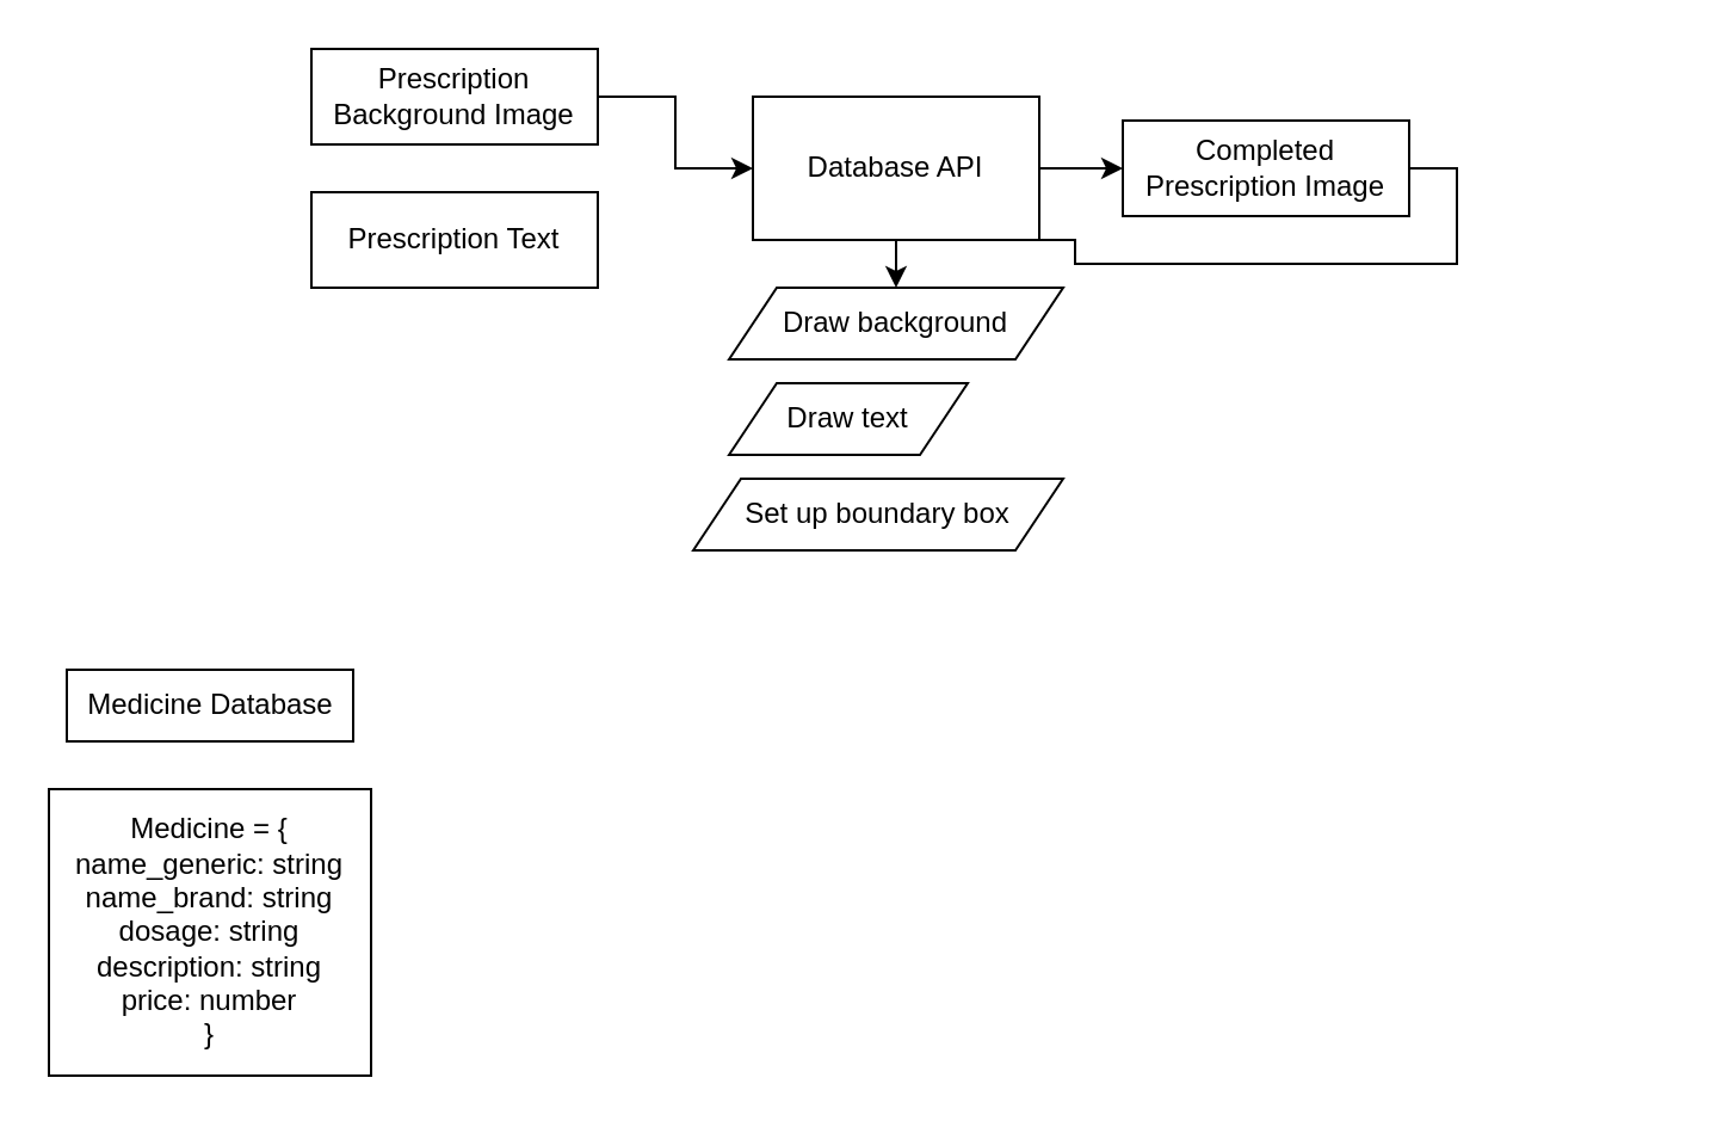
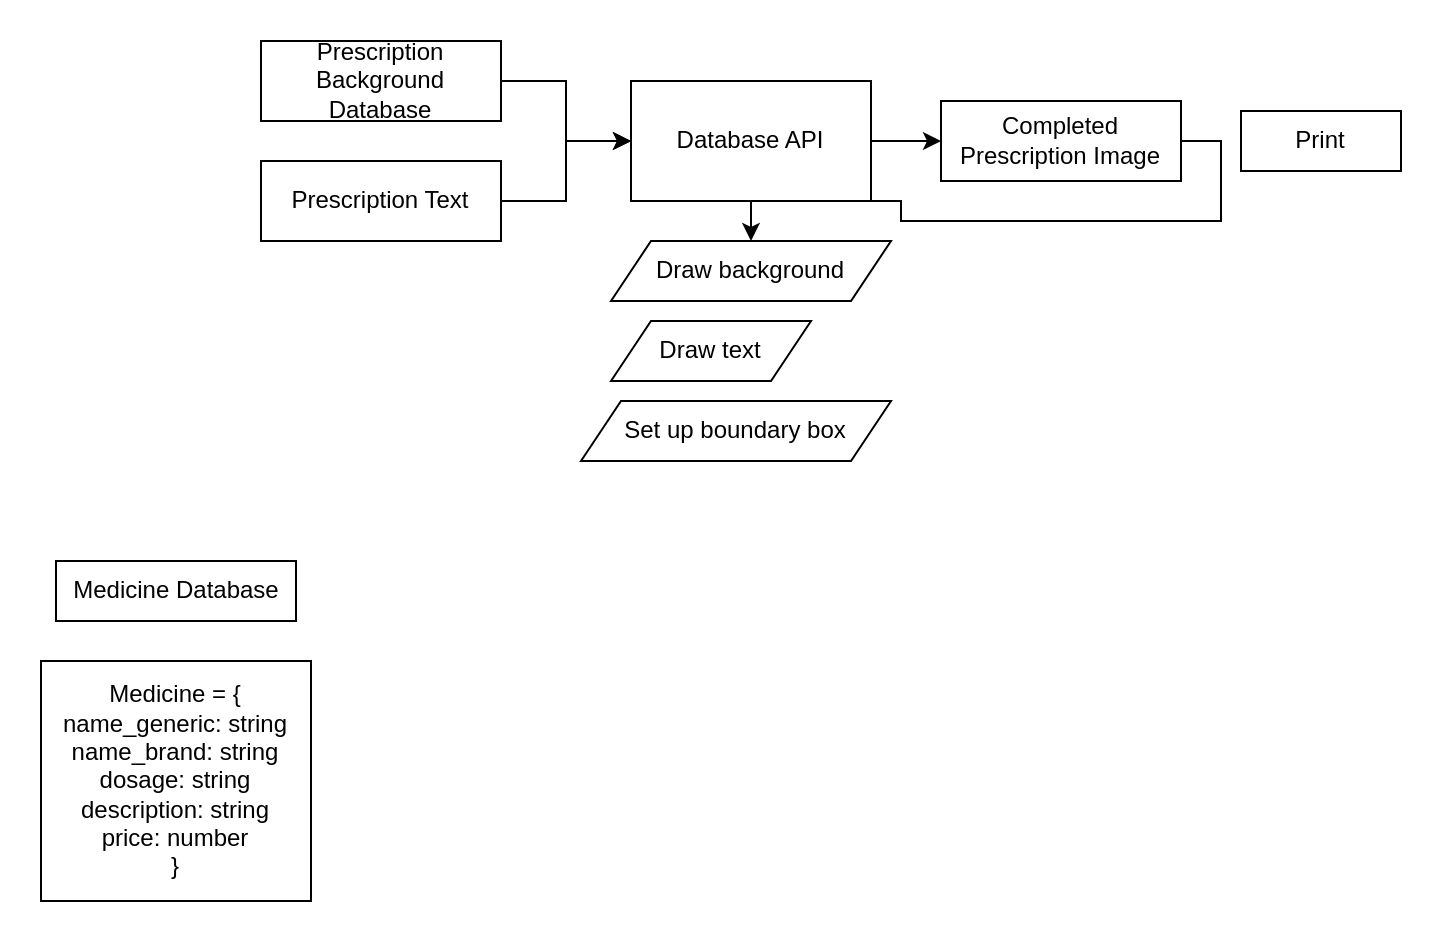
  <mxCell id="0" />
  <mxCell id="1" parent="0" />
  <mxCell id="2" style="edgeStyle=orthogonalEdgeStyle;rounded=0;orthogonalLoop=1;jettySize=auto;html=1;exitX=1;exitY=0.5;exitDx=0;exitDy=0;entryX=0;entryY=0.5;entryDx=0;entryDy=0;" edge="1" parent="1" source="3" target="7"><mxGeometry relative="1" as="geometry" /></mxCell>
- <mxCell id="3" value="Prescription Background Image" style="rounded=0;whiteSpace=wrap;html=1;" vertex="1" parent="1"><mxGeometry x="130" y="20" width="120" height="40" as="geometry" /></mxCell>
+ <mxCell id="3" value="Prescription Background Database" style="rounded=0;whiteSpace=wrap;html=1;" vertex="1" parent="1"><mxGeometry x="130" y="20" width="120" height="40" as="geometry" /></mxCell>
+ <mxCell id="4" style="edgeStyle=orthogonalEdgeStyle;rounded=0;orthogonalLoop=1;jettySize=auto;html=1;exitX=1;exitY=0.5;exitDx=0;exitDy=0;entryX=0;entryY=0.5;entryDx=0;entryDy=0;" edge="1" parent="1" source="5" target="7"><mxGeometry relative="1" as="geometry" /></mxCell>
  <mxCell id="5" value="Prescription Text" style="rounded=0;whiteSpace=wrap;html=1;" vertex="1" parent="1"><mxGeometry x="130" y="80" width="120" height="40" as="geometry" /></mxCell>
  <mxCell id="6" style="edgeStyle=orthogonalEdgeStyle;rounded=0;orthogonalLoop=1;jettySize=auto;html=1;exitX=1;exitY=0.5;exitDx=0;exitDy=0;" edge="1" parent="1" source="7"><mxGeometry relative="1" as="geometry"><mxPoint x="470" y="69.897" as="targetPoint" /></mxGeometry></mxCell>
  <mxCell id="7" value="Database API" style="rounded=0;whiteSpace=wrap;html=1;" vertex="1" parent="1"><mxGeometry x="315" y="40" width="120" height="60" as="geometry" /></mxCell>
  <mxCell id="8" style="edgeStyle=orthogonalEdgeStyle;rounded=0;orthogonalLoop=1;jettySize=auto;html=1;exitX=1;exitY=0.5;exitDx=0;exitDy=0;" edge="1" parent="1" source="9" target="11"><mxGeometry relative="1" as="geometry" /></mxCell>
  <mxCell id="9" value="Completed Prescription Image" style="rounded=0;whiteSpace=wrap;html=1;" vertex="1" parent="1"><mxGeometry x="470" y="50" width="120" height="40" as="geometry" /></mxCell>
+ <mxCell id="10" value="Print" style="rounded=0;whiteSpace=wrap;html=1;" vertex="1" parent="1"><mxGeometry x="620" y="55" width="80" height="30" as="geometry" /></mxCell>
  <mxCell id="11" value="Draw background" style="shape=parallelogram;perimeter=parallelogramPerimeter;whiteSpace=wrap;html=1;fixedSize=1;" vertex="1" parent="1"><mxGeometry x="305" y="120" width="140" height="30" as="geometry" /></mxCell>
  <mxCell id="12" value="Draw text" style="shape=parallelogram;perimeter=parallelogramPerimeter;whiteSpace=wrap;html=1;fixedSize=1;" vertex="1" parent="1"><mxGeometry x="305" y="160" width="100" height="30" as="geometry" /></mxCell>
  <mxCell id="13" value="Set up boundary box" style="shape=parallelogram;perimeter=parallelogramPerimeter;whiteSpace=wrap;html=1;fixedSize=1;" vertex="1" parent="1"><mxGeometry x="290" y="200" width="155" height="30" as="geometry" /></mxCell>
  <mxCell id="14" value="Medicine Database" style="rounded=0;whiteSpace=wrap;html=1;" vertex="1" parent="1"><mxGeometry x="27.5" y="280" width="120" height="30" as="geometry" /></mxCell>
  <mxCell id="15" value="Medicine = {&lt;br&gt;name_generic: string&lt;br&gt;name_brand: string&lt;br&gt;dosage: string&lt;br&gt;description: string&lt;br&gt;price: number&lt;br&gt;}" style="rounded=0;whiteSpace=wrap;html=1;" vertex="1" parent="1"><mxGeometry x="20" y="330" width="135" height="120" as="geometry" /></mxCell>
